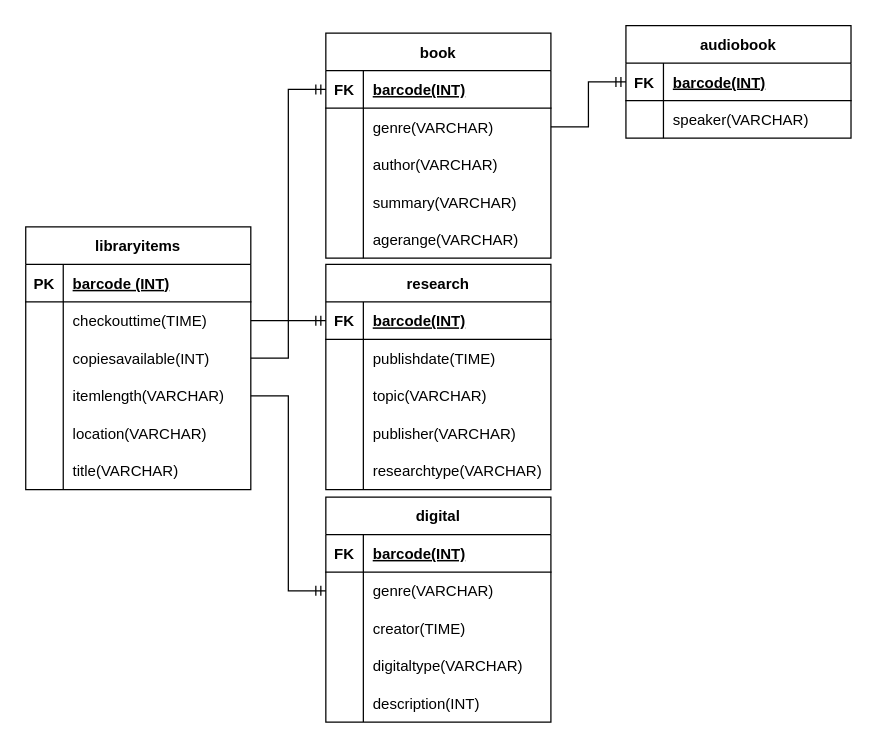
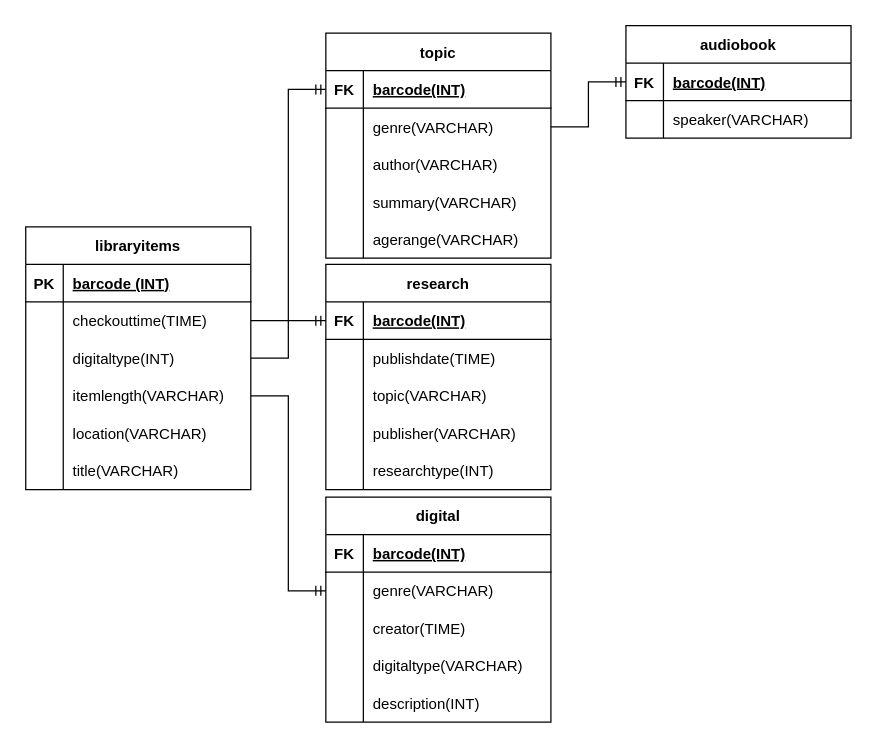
  <mxCell id="0" />
  <mxCell id="1" parent="0" />
  <mxCell id="2" value="libraryitems" style="shape=table;startSize=30;container=1;collapsible=1;childLayout=tableLayout;fixedRows=1;rowLines=0;fontStyle=1;align=center;resizeLast=1;" parent="1" vertex="1"><mxGeometry x="20" y="181" width="180" height="210" as="geometry" /></mxCell>
  <mxCell id="3" value="" style="shape=tableRow;horizontal=0;startSize=0;swimlaneHead=0;swimlaneBody=0;fillColor=none;collapsible=0;dropTarget=0;points=[[0,0.5],[1,0.5]];portConstraint=eastwest;top=0;left=0;right=0;bottom=1;" parent="2" vertex="1"><mxGeometry y="30" width="180" height="30" as="geometry" /></mxCell>
  <mxCell id="4" value="PK" style="shape=partialRectangle;connectable=0;fillColor=none;top=0;left=0;bottom=0;right=0;fontStyle=1;overflow=hidden;" parent="3" vertex="1"><mxGeometry width="30" height="30" as="geometry"><mxRectangle width="30" height="30" as="alternateBounds" /></mxGeometry></mxCell>
  <mxCell id="5" value="barcode (INT)" style="shape=partialRectangle;connectable=0;fillColor=none;top=0;left=0;bottom=0;right=0;align=left;spacingLeft=6;fontStyle=5;overflow=hidden;" parent="3" vertex="1"><mxGeometry x="30" width="150" height="30" as="geometry"><mxRectangle width="150" height="30" as="alternateBounds" /></mxGeometry></mxCell>
  <mxCell id="6" value="" style="shape=tableRow;horizontal=0;startSize=0;swimlaneHead=0;swimlaneBody=0;fillColor=none;collapsible=0;dropTarget=0;points=[[0,0.5],[1,0.5]];portConstraint=eastwest;top=0;left=0;right=0;bottom=0;" parent="2" vertex="1"><mxGeometry y="60" width="180" height="30" as="geometry" /></mxCell>
  <mxCell id="7" value="" style="shape=partialRectangle;connectable=0;fillColor=none;top=0;left=0;bottom=0;right=0;editable=1;overflow=hidden;" parent="6" vertex="1"><mxGeometry width="30" height="30" as="geometry"><mxRectangle width="30" height="30" as="alternateBounds" /></mxGeometry></mxCell>
  <mxCell id="8" value="checkouttime(TIME)" style="shape=partialRectangle;connectable=0;fillColor=none;top=0;left=0;bottom=0;right=0;align=left;spacingLeft=6;overflow=hidden;" parent="6" vertex="1"><mxGeometry x="30" width="150" height="30" as="geometry"><mxRectangle width="150" height="30" as="alternateBounds" /></mxGeometry></mxCell>
  <mxCell id="9" value="" style="shape=tableRow;horizontal=0;startSize=0;swimlaneHead=0;swimlaneBody=0;fillColor=none;collapsible=0;dropTarget=0;points=[[0,0.5],[1,0.5]];portConstraint=eastwest;top=0;left=0;right=0;bottom=0;" parent="2" vertex="1"><mxGeometry y="90" width="180" height="30" as="geometry" /></mxCell>
  <mxCell id="10" value="" style="shape=partialRectangle;connectable=0;fillColor=none;top=0;left=0;bottom=0;right=0;editable=1;overflow=hidden;" parent="9" vertex="1"><mxGeometry width="30" height="30" as="geometry"><mxRectangle width="30" height="30" as="alternateBounds" /></mxGeometry></mxCell>
- <mxCell id="11" value="copiesavailable(INT)" style="shape=partialRectangle;connectable=0;fillColor=none;top=0;left=0;bottom=0;right=0;align=left;spacingLeft=6;overflow=hidden;" parent="9" vertex="1"><mxGeometry x="30" width="150" height="30" as="geometry"><mxRectangle width="150" height="30" as="alternateBounds" /></mxGeometry></mxCell>
+ <mxCell id="11" value="digitaltype(INT)" style="shape=partialRectangle;connectable=0;fillColor=none;top=0;left=0;bottom=0;right=0;align=left;spacingLeft=6;overflow=hidden;" parent="9" vertex="1"><mxGeometry x="30" width="150" height="30" as="geometry"><mxRectangle width="150" height="30" as="alternateBounds" /></mxGeometry></mxCell>
  <mxCell id="12" value="" style="shape=tableRow;horizontal=0;startSize=0;swimlaneHead=0;swimlaneBody=0;fillColor=none;collapsible=0;dropTarget=0;points=[[0,0.5],[1,0.5]];portConstraint=eastwest;top=0;left=0;right=0;bottom=0;" parent="2" vertex="1"><mxGeometry y="120" width="180" height="30" as="geometry" /></mxCell>
  <mxCell id="13" value="" style="shape=partialRectangle;connectable=0;fillColor=none;top=0;left=0;bottom=0;right=0;editable=1;overflow=hidden;" parent="12" vertex="1"><mxGeometry width="30" height="30" as="geometry"><mxRectangle width="30" height="30" as="alternateBounds" /></mxGeometry></mxCell>
  <mxCell id="14" value="itemlength(VARCHAR)" style="shape=partialRectangle;connectable=0;fillColor=none;top=0;left=0;bottom=0;right=0;align=left;spacingLeft=6;overflow=hidden;" parent="12" vertex="1"><mxGeometry x="30" width="150" height="30" as="geometry"><mxRectangle width="150" height="30" as="alternateBounds" /></mxGeometry></mxCell>
  <mxCell id="15" style="shape=tableRow;horizontal=0;startSize=0;swimlaneHead=0;swimlaneBody=0;fillColor=none;collapsible=0;dropTarget=0;points=[[0,0.5],[1,0.5]];portConstraint=eastwest;top=0;left=0;right=0;bottom=0;" parent="2" vertex="1"><mxGeometry y="150" width="180" height="30" as="geometry" /></mxCell>
  <mxCell id="16" style="shape=partialRectangle;connectable=0;fillColor=none;top=0;left=0;bottom=0;right=0;editable=1;overflow=hidden;" parent="15" vertex="1"><mxGeometry width="30" height="30" as="geometry"><mxRectangle width="30" height="30" as="alternateBounds" /></mxGeometry></mxCell>
  <mxCell id="17" value="location(VARCHAR)" style="shape=partialRectangle;connectable=0;fillColor=none;top=0;left=0;bottom=0;right=0;align=left;spacingLeft=6;overflow=hidden;" parent="15" vertex="1"><mxGeometry x="30" width="150" height="30" as="geometry"><mxRectangle width="150" height="30" as="alternateBounds" /></mxGeometry></mxCell>
  <mxCell id="18" style="shape=tableRow;horizontal=0;startSize=0;swimlaneHead=0;swimlaneBody=0;fillColor=none;collapsible=0;dropTarget=0;points=[[0,0.5],[1,0.5]];portConstraint=eastwest;top=0;left=0;right=0;bottom=0;" parent="2" vertex="1"><mxGeometry y="180" width="180" height="30" as="geometry" /></mxCell>
  <mxCell id="19" style="shape=partialRectangle;connectable=0;fillColor=none;top=0;left=0;bottom=0;right=0;editable=1;overflow=hidden;" parent="18" vertex="1"><mxGeometry width="30" height="30" as="geometry"><mxRectangle width="30" height="30" as="alternateBounds" /></mxGeometry></mxCell>
  <mxCell id="20" value="title(VARCHAR)" style="shape=partialRectangle;connectable=0;fillColor=none;top=0;left=0;bottom=0;right=0;align=left;spacingLeft=6;overflow=hidden;" parent="18" vertex="1"><mxGeometry x="30" width="150" height="30" as="geometry"><mxRectangle width="150" height="30" as="alternateBounds" /></mxGeometry></mxCell>
- <mxCell id="21" value="book" style="shape=table;startSize=30;container=1;collapsible=1;childLayout=tableLayout;fixedRows=1;rowLines=0;fontStyle=1;align=center;resizeLast=1;" parent="1" vertex="1"><mxGeometry x="260" y="26" width="180" height="180" as="geometry" /></mxCell>
+ <mxCell id="21" value="topic" style="shape=table;startSize=30;container=1;collapsible=1;childLayout=tableLayout;fixedRows=1;rowLines=0;fontStyle=1;align=center;resizeLast=1;" parent="1" vertex="1"><mxGeometry x="260" y="26" width="180" height="180" as="geometry" /></mxCell>
  <mxCell id="22" style="shape=tableRow;horizontal=0;startSize=0;swimlaneHead=0;swimlaneBody=0;fillColor=none;collapsible=0;dropTarget=0;points=[[0,0.5],[1,0.5]];portConstraint=eastwest;top=0;left=0;right=0;bottom=1;" parent="21" vertex="1"><mxGeometry y="30" width="180" height="30" as="geometry" /></mxCell>
  <mxCell id="23" value="FK" style="shape=partialRectangle;connectable=0;fillColor=none;top=0;left=0;bottom=0;right=0;fontStyle=1;overflow=hidden;" parent="22" vertex="1"><mxGeometry width="30" height="30" as="geometry"><mxRectangle width="30" height="30" as="alternateBounds" /></mxGeometry></mxCell>
  <mxCell id="24" value="barcode(INT)" style="shape=partialRectangle;connectable=0;fillColor=none;top=0;left=0;bottom=0;right=0;align=left;spacingLeft=6;fontStyle=5;overflow=hidden;" parent="22" vertex="1"><mxGeometry x="30" width="150" height="30" as="geometry"><mxRectangle width="150" height="30" as="alternateBounds" /></mxGeometry></mxCell>
  <mxCell id="25" value="" style="shape=tableRow;horizontal=0;startSize=0;swimlaneHead=0;swimlaneBody=0;fillColor=none;collapsible=0;dropTarget=0;points=[[0,0.5],[1,0.5]];portConstraint=eastwest;top=0;left=0;right=0;bottom=0;" parent="21" vertex="1"><mxGeometry y="60" width="180" height="30" as="geometry" /></mxCell>
  <mxCell id="26" value="" style="shape=partialRectangle;connectable=0;fillColor=none;top=0;left=0;bottom=0;right=0;editable=1;overflow=hidden;" parent="25" vertex="1"><mxGeometry width="30" height="30" as="geometry"><mxRectangle width="30" height="30" as="alternateBounds" /></mxGeometry></mxCell>
  <mxCell id="27" value="genre(VARCHAR)" style="shape=partialRectangle;connectable=0;fillColor=none;top=0;left=0;bottom=0;right=0;align=left;spacingLeft=6;overflow=hidden;" parent="25" vertex="1"><mxGeometry x="30" width="150" height="30" as="geometry"><mxRectangle width="150" height="30" as="alternateBounds" /></mxGeometry></mxCell>
  <mxCell id="28" value="" style="shape=tableRow;horizontal=0;startSize=0;swimlaneHead=0;swimlaneBody=0;fillColor=none;collapsible=0;dropTarget=0;points=[[0,0.5],[1,0.5]];portConstraint=eastwest;top=0;left=0;right=0;bottom=0;" parent="21" vertex="1"><mxGeometry y="90" width="180" height="30" as="geometry" /></mxCell>
  <mxCell id="29" value="" style="shape=partialRectangle;connectable=0;fillColor=none;top=0;left=0;bottom=0;right=0;editable=1;overflow=hidden;" parent="28" vertex="1"><mxGeometry width="30" height="30" as="geometry"><mxRectangle width="30" height="30" as="alternateBounds" /></mxGeometry></mxCell>
  <mxCell id="30" value="author(VARCHAR)" style="shape=partialRectangle;connectable=0;fillColor=none;top=0;left=0;bottom=0;right=0;align=left;spacingLeft=6;overflow=hidden;" parent="28" vertex="1"><mxGeometry x="30" width="150" height="30" as="geometry"><mxRectangle width="150" height="30" as="alternateBounds" /></mxGeometry></mxCell>
  <mxCell id="31" value="" style="shape=tableRow;horizontal=0;startSize=0;swimlaneHead=0;swimlaneBody=0;fillColor=none;collapsible=0;dropTarget=0;points=[[0,0.5],[1,0.5]];portConstraint=eastwest;top=0;left=0;right=0;bottom=0;" parent="21" vertex="1"><mxGeometry y="120" width="180" height="30" as="geometry" /></mxCell>
  <mxCell id="32" value="" style="shape=partialRectangle;connectable=0;fillColor=none;top=0;left=0;bottom=0;right=0;editable=1;overflow=hidden;" parent="31" vertex="1"><mxGeometry width="30" height="30" as="geometry"><mxRectangle width="30" height="30" as="alternateBounds" /></mxGeometry></mxCell>
  <mxCell id="33" value="summary(VARCHAR)" style="shape=partialRectangle;connectable=0;fillColor=none;top=0;left=0;bottom=0;right=0;align=left;spacingLeft=6;overflow=hidden;" parent="31" vertex="1"><mxGeometry x="30" width="150" height="30" as="geometry"><mxRectangle width="150" height="30" as="alternateBounds" /></mxGeometry></mxCell>
  <mxCell id="34" style="shape=tableRow;horizontal=0;startSize=0;swimlaneHead=0;swimlaneBody=0;fillColor=none;collapsible=0;dropTarget=0;points=[[0,0.5],[1,0.5]];portConstraint=eastwest;top=0;left=0;right=0;bottom=0;" parent="21" vertex="1"><mxGeometry y="150" width="180" height="30" as="geometry" /></mxCell>
  <mxCell id="35" style="shape=partialRectangle;connectable=0;fillColor=none;top=0;left=0;bottom=0;right=0;editable=1;overflow=hidden;" parent="34" vertex="1"><mxGeometry width="30" height="30" as="geometry"><mxRectangle width="30" height="30" as="alternateBounds" /></mxGeometry></mxCell>
  <mxCell id="36" value="agerange(VARCHAR)" style="shape=partialRectangle;connectable=0;fillColor=none;top=0;left=0;bottom=0;right=0;align=left;spacingLeft=6;overflow=hidden;" parent="34" vertex="1"><mxGeometry x="30" width="150" height="30" as="geometry"><mxRectangle width="150" height="30" as="alternateBounds" /></mxGeometry></mxCell>
  <mxCell id="37" value="research" style="shape=table;startSize=30;container=1;collapsible=1;childLayout=tableLayout;fixedRows=1;rowLines=0;fontStyle=1;align=center;resizeLast=1;" parent="1" vertex="1"><mxGeometry x="260" y="211" width="180" height="180" as="geometry" /></mxCell>
  <mxCell id="38" style="shape=tableRow;horizontal=0;startSize=0;swimlaneHead=0;swimlaneBody=0;fillColor=none;collapsible=0;dropTarget=0;points=[[0,0.5],[1,0.5]];portConstraint=eastwest;top=0;left=0;right=0;bottom=1;" parent="37" vertex="1"><mxGeometry y="30" width="180" height="30" as="geometry" /></mxCell>
  <mxCell id="39" value="FK" style="shape=partialRectangle;connectable=0;fillColor=none;top=0;left=0;bottom=0;right=0;fontStyle=1;overflow=hidden;" parent="38" vertex="1"><mxGeometry width="30" height="30" as="geometry"><mxRectangle width="30" height="30" as="alternateBounds" /></mxGeometry></mxCell>
  <mxCell id="40" value="barcode(INT)" style="shape=partialRectangle;connectable=0;fillColor=none;top=0;left=0;bottom=0;right=0;align=left;spacingLeft=6;fontStyle=5;overflow=hidden;" parent="38" vertex="1"><mxGeometry x="30" width="150" height="30" as="geometry"><mxRectangle width="150" height="30" as="alternateBounds" /></mxGeometry></mxCell>
  <mxCell id="41" value="" style="shape=tableRow;horizontal=0;startSize=0;swimlaneHead=0;swimlaneBody=0;fillColor=none;collapsible=0;dropTarget=0;points=[[0,0.5],[1,0.5]];portConstraint=eastwest;top=0;left=0;right=0;bottom=0;" parent="37" vertex="1"><mxGeometry y="60" width="180" height="30" as="geometry" /></mxCell>
  <mxCell id="42" value="" style="shape=partialRectangle;connectable=0;fillColor=none;top=0;left=0;bottom=0;right=0;editable=1;overflow=hidden;" parent="41" vertex="1"><mxGeometry width="30" height="30" as="geometry"><mxRectangle width="30" height="30" as="alternateBounds" /></mxGeometry></mxCell>
  <mxCell id="43" value="publishdate(TIME)" style="shape=partialRectangle;connectable=0;fillColor=none;top=0;left=0;bottom=0;right=0;align=left;spacingLeft=6;overflow=hidden;" parent="41" vertex="1"><mxGeometry x="30" width="150" height="30" as="geometry"><mxRectangle width="150" height="30" as="alternateBounds" /></mxGeometry></mxCell>
  <mxCell id="44" value="" style="shape=tableRow;horizontal=0;startSize=0;swimlaneHead=0;swimlaneBody=0;fillColor=none;collapsible=0;dropTarget=0;points=[[0,0.5],[1,0.5]];portConstraint=eastwest;top=0;left=0;right=0;bottom=0;" parent="37" vertex="1"><mxGeometry y="90" width="180" height="30" as="geometry" /></mxCell>
  <mxCell id="45" value="" style="shape=partialRectangle;connectable=0;fillColor=none;top=0;left=0;bottom=0;right=0;editable=1;overflow=hidden;" parent="44" vertex="1"><mxGeometry width="30" height="30" as="geometry"><mxRectangle width="30" height="30" as="alternateBounds" /></mxGeometry></mxCell>
  <mxCell id="46" value="topic(VARCHAR)" style="shape=partialRectangle;connectable=0;fillColor=none;top=0;left=0;bottom=0;right=0;align=left;spacingLeft=6;overflow=hidden;" parent="44" vertex="1"><mxGeometry x="30" width="150" height="30" as="geometry"><mxRectangle width="150" height="30" as="alternateBounds" /></mxGeometry></mxCell>
  <mxCell id="47" value="" style="shape=tableRow;horizontal=0;startSize=0;swimlaneHead=0;swimlaneBody=0;fillColor=none;collapsible=0;dropTarget=0;points=[[0,0.5],[1,0.5]];portConstraint=eastwest;top=0;left=0;right=0;bottom=0;" parent="37" vertex="1"><mxGeometry y="120" width="180" height="30" as="geometry" /></mxCell>
  <mxCell id="48" value="" style="shape=partialRectangle;connectable=0;fillColor=none;top=0;left=0;bottom=0;right=0;editable=1;overflow=hidden;" parent="47" vertex="1"><mxGeometry width="30" height="30" as="geometry"><mxRectangle width="30" height="30" as="alternateBounds" /></mxGeometry></mxCell>
  <mxCell id="49" value="publisher(VARCHAR)" style="shape=partialRectangle;connectable=0;fillColor=none;top=0;left=0;bottom=0;right=0;align=left;spacingLeft=6;overflow=hidden;" parent="47" vertex="1"><mxGeometry x="30" width="150" height="30" as="geometry"><mxRectangle width="150" height="30" as="alternateBounds" /></mxGeometry></mxCell>
  <mxCell id="50" style="shape=tableRow;horizontal=0;startSize=0;swimlaneHead=0;swimlaneBody=0;fillColor=none;collapsible=0;dropTarget=0;points=[[0,0.5],[1,0.5]];portConstraint=eastwest;top=0;left=0;right=0;bottom=0;" parent="37" vertex="1"><mxGeometry y="150" width="180" height="30" as="geometry" /></mxCell>
  <mxCell id="51" style="shape=partialRectangle;connectable=0;fillColor=none;top=0;left=0;bottom=0;right=0;editable=1;overflow=hidden;" parent="50" vertex="1"><mxGeometry width="30" height="30" as="geometry"><mxRectangle width="30" height="30" as="alternateBounds" /></mxGeometry></mxCell>
- <mxCell id="52" value="researchtype(VARCHAR)" style="shape=partialRectangle;connectable=0;fillColor=none;top=0;left=0;bottom=0;right=0;align=left;spacingLeft=6;overflow=hidden;" parent="50" vertex="1"><mxGeometry x="30" width="150" height="30" as="geometry"><mxRectangle width="150" height="30" as="alternateBounds" /></mxGeometry></mxCell>
+ <mxCell id="52" value="researchtype(INT)" style="shape=partialRectangle;connectable=0;fillColor=none;top=0;left=0;bottom=0;right=0;align=left;spacingLeft=6;overflow=hidden;" parent="50" vertex="1"><mxGeometry x="30" width="150" height="30" as="geometry"><mxRectangle width="150" height="30" as="alternateBounds" /></mxGeometry></mxCell>
  <mxCell id="53" value="digital" style="shape=table;startSize=30;container=1;collapsible=1;childLayout=tableLayout;fixedRows=1;rowLines=0;fontStyle=1;align=center;resizeLast=1;" parent="1" vertex="1"><mxGeometry x="260" y="397" width="180" height="180" as="geometry" /></mxCell>
  <mxCell id="54" style="shape=tableRow;horizontal=0;startSize=0;swimlaneHead=0;swimlaneBody=0;fillColor=none;collapsible=0;dropTarget=0;points=[[0,0.5],[1,0.5]];portConstraint=eastwest;top=0;left=0;right=0;bottom=1;" parent="53" vertex="1"><mxGeometry y="30" width="180" height="30" as="geometry" /></mxCell>
  <mxCell id="55" value="FK" style="shape=partialRectangle;connectable=0;fillColor=none;top=0;left=0;bottom=0;right=0;fontStyle=1;overflow=hidden;" parent="54" vertex="1"><mxGeometry width="30" height="30" as="geometry"><mxRectangle width="30" height="30" as="alternateBounds" /></mxGeometry></mxCell>
  <mxCell id="56" value="barcode(INT)" style="shape=partialRectangle;connectable=0;fillColor=none;top=0;left=0;bottom=0;right=0;align=left;spacingLeft=6;fontStyle=5;overflow=hidden;" parent="54" vertex="1"><mxGeometry x="30" width="150" height="30" as="geometry"><mxRectangle width="150" height="30" as="alternateBounds" /></mxGeometry></mxCell>
  <mxCell id="57" value="" style="shape=tableRow;horizontal=0;startSize=0;swimlaneHead=0;swimlaneBody=0;fillColor=none;collapsible=0;dropTarget=0;points=[[0,0.5],[1,0.5]];portConstraint=eastwest;top=0;left=0;right=0;bottom=0;" parent="53" vertex="1"><mxGeometry y="60" width="180" height="30" as="geometry" /></mxCell>
  <mxCell id="58" value="" style="shape=partialRectangle;connectable=0;fillColor=none;top=0;left=0;bottom=0;right=0;editable=1;overflow=hidden;" parent="57" vertex="1"><mxGeometry width="30" height="30" as="geometry"><mxRectangle width="30" height="30" as="alternateBounds" /></mxGeometry></mxCell>
  <mxCell id="59" value="genre(VARCHAR)" style="shape=partialRectangle;connectable=0;fillColor=none;top=0;left=0;bottom=0;right=0;align=left;spacingLeft=6;overflow=hidden;" parent="57" vertex="1"><mxGeometry x="30" width="150" height="30" as="geometry"><mxRectangle width="150" height="30" as="alternateBounds" /></mxGeometry></mxCell>
  <mxCell id="60" value="" style="shape=tableRow;horizontal=0;startSize=0;swimlaneHead=0;swimlaneBody=0;fillColor=none;collapsible=0;dropTarget=0;points=[[0,0.5],[1,0.5]];portConstraint=eastwest;top=0;left=0;right=0;bottom=0;" parent="53" vertex="1"><mxGeometry y="90" width="180" height="30" as="geometry" /></mxCell>
  <mxCell id="61" value="" style="shape=partialRectangle;connectable=0;fillColor=none;top=0;left=0;bottom=0;right=0;editable=1;overflow=hidden;" parent="60" vertex="1"><mxGeometry width="30" height="30" as="geometry"><mxRectangle width="30" height="30" as="alternateBounds" /></mxGeometry></mxCell>
  <mxCell id="62" value="creator(TIME)" style="shape=partialRectangle;connectable=0;fillColor=none;top=0;left=0;bottom=0;right=0;align=left;spacingLeft=6;overflow=hidden;" parent="60" vertex="1"><mxGeometry x="30" width="150" height="30" as="geometry"><mxRectangle width="150" height="30" as="alternateBounds" /></mxGeometry></mxCell>
  <mxCell id="63" value="" style="shape=tableRow;horizontal=0;startSize=0;swimlaneHead=0;swimlaneBody=0;fillColor=none;collapsible=0;dropTarget=0;points=[[0,0.5],[1,0.5]];portConstraint=eastwest;top=0;left=0;right=0;bottom=0;" parent="53" vertex="1"><mxGeometry y="120" width="180" height="30" as="geometry" /></mxCell>
  <mxCell id="64" value="" style="shape=partialRectangle;connectable=0;fillColor=none;top=0;left=0;bottom=0;right=0;editable=1;overflow=hidden;" parent="63" vertex="1"><mxGeometry width="30" height="30" as="geometry"><mxRectangle width="30" height="30" as="alternateBounds" /></mxGeometry></mxCell>
  <mxCell id="65" value="digitaltype(VARCHAR)" style="shape=partialRectangle;connectable=0;fillColor=none;top=0;left=0;bottom=0;right=0;align=left;spacingLeft=6;overflow=hidden;" parent="63" vertex="1"><mxGeometry x="30" width="150" height="30" as="geometry"><mxRectangle width="150" height="30" as="alternateBounds" /></mxGeometry></mxCell>
  <mxCell id="66" style="shape=tableRow;horizontal=0;startSize=0;swimlaneHead=0;swimlaneBody=0;fillColor=none;collapsible=0;dropTarget=0;points=[[0,0.5],[1,0.5]];portConstraint=eastwest;top=0;left=0;right=0;bottom=0;" parent="53" vertex="1"><mxGeometry y="150" width="180" height="30" as="geometry" /></mxCell>
  <mxCell id="67" style="shape=partialRectangle;connectable=0;fillColor=none;top=0;left=0;bottom=0;right=0;editable=1;overflow=hidden;" parent="66" vertex="1"><mxGeometry width="30" height="30" as="geometry"><mxRectangle width="30" height="30" as="alternateBounds" /></mxGeometry></mxCell>
  <mxCell id="68" value="description(INT)" style="shape=partialRectangle;connectable=0;fillColor=none;top=0;left=0;bottom=0;right=0;align=left;spacingLeft=6;overflow=hidden;" parent="66" vertex="1"><mxGeometry x="30" width="150" height="30" as="geometry"><mxRectangle width="150" height="30" as="alternateBounds" /></mxGeometry></mxCell>
  <mxCell id="69" value="" style="edgeStyle=entityRelationEdgeStyle;fontSize=12;html=1;endArrow=ERmandOne;rounded=0;exitX=1;exitY=0.5;exitDx=0;exitDy=0;entryX=0;entryY=0.5;entryDx=0;entryDy=0;" parent="1" source="6" edge="1" target="22"><mxGeometry width="100" height="100" relative="1" as="geometry"><mxPoint x="200" y="271" as="sourcePoint" /><mxPoint x="260" y="26" as="targetPoint" /></mxGeometry></mxCell>
  <mxCell id="70" value="" style="edgeStyle=entityRelationEdgeStyle;fontSize=12;html=1;endArrow=ERmandOne;rounded=0;exitX=1;exitY=0.5;exitDx=0;exitDy=0;entryX=0;entryY=0.5;entryDx=0;entryDy=0;" parent="1" source="9" target="38" edge="1"><mxGeometry width="100" height="100" relative="1" as="geometry"><mxPoint x="260" y="441" as="sourcePoint" /><mxPoint x="360" y="341" as="targetPoint" /></mxGeometry></mxCell>
  <mxCell id="71" value="" style="edgeStyle=entityRelationEdgeStyle;fontSize=12;html=1;endArrow=ERmandOne;rounded=0;exitX=1;exitY=0.5;exitDx=0;exitDy=0;entryX=0;entryY=0.5;entryDx=0;entryDy=0;" parent="1" source="12" target="57" edge="1"><mxGeometry width="100" height="100" relative="1" as="geometry"><mxPoint x="260" y="441" as="sourcePoint" /><mxPoint x="360" y="341" as="targetPoint" /></mxGeometry></mxCell>
  <mxCell id="72" value="audiobook" style="shape=table;startSize=30;container=1;collapsible=1;childLayout=tableLayout;fixedRows=1;rowLines=0;fontStyle=1;align=center;resizeLast=1;" parent="1" vertex="1"><mxGeometry x="500" y="20" width="180" height="90" as="geometry" /></mxCell>
  <mxCell id="73" style="shape=tableRow;horizontal=0;startSize=0;swimlaneHead=0;swimlaneBody=0;fillColor=none;collapsible=0;dropTarget=0;points=[[0,0.5],[1,0.5]];portConstraint=eastwest;top=0;left=0;right=0;bottom=1;" parent="72" vertex="1"><mxGeometry y="30" width="180" height="30" as="geometry" /></mxCell>
  <mxCell id="74" value="FK" style="shape=partialRectangle;connectable=0;fillColor=none;top=0;left=0;bottom=0;right=0;fontStyle=1;overflow=hidden;" parent="73" vertex="1"><mxGeometry width="30" height="30" as="geometry"><mxRectangle width="30" height="30" as="alternateBounds" /></mxGeometry></mxCell>
  <mxCell id="75" value="barcode(INT)" style="shape=partialRectangle;connectable=0;fillColor=none;top=0;left=0;bottom=0;right=0;align=left;spacingLeft=6;fontStyle=5;overflow=hidden;" parent="73" vertex="1"><mxGeometry x="30" width="150" height="30" as="geometry"><mxRectangle width="150" height="30" as="alternateBounds" /></mxGeometry></mxCell>
  <mxCell id="76" value="" style="shape=tableRow;horizontal=0;startSize=0;swimlaneHead=0;swimlaneBody=0;fillColor=none;collapsible=0;dropTarget=0;points=[[0,0.5],[1,0.5]];portConstraint=eastwest;top=0;left=0;right=0;bottom=0;" parent="72" vertex="1"><mxGeometry y="60" width="180" height="30" as="geometry" /></mxCell>
  <mxCell id="77" value="" style="shape=partialRectangle;connectable=0;fillColor=none;top=0;left=0;bottom=0;right=0;editable=1;overflow=hidden;" parent="76" vertex="1"><mxGeometry width="30" height="30" as="geometry"><mxRectangle width="30" height="30" as="alternateBounds" /></mxGeometry></mxCell>
  <mxCell id="78" value="speaker(VARCHAR)" style="shape=partialRectangle;connectable=0;fillColor=none;top=0;left=0;bottom=0;right=0;align=left;spacingLeft=6;overflow=hidden;" parent="76" vertex="1"><mxGeometry x="30" width="150" height="30" as="geometry"><mxRectangle width="150" height="30" as="alternateBounds" /></mxGeometry></mxCell>
  <mxCell id="79" value="" style="edgeStyle=entityRelationEdgeStyle;fontSize=12;html=1;endArrow=ERmandOne;rounded=0;exitX=1;exitY=0.5;exitDx=0;exitDy=0;entryX=0;entryY=0.5;entryDx=0;entryDy=0;" edge="1" parent="1" source="25" target="72"><mxGeometry width="100" height="100" relative="1" as="geometry"><mxPoint x="396" y="262" as="sourcePoint" /><mxPoint x="460" y="61" as="targetPoint" /></mxGeometry></mxCell>
